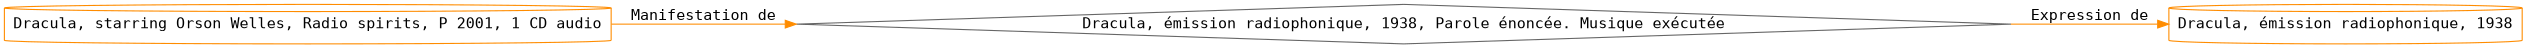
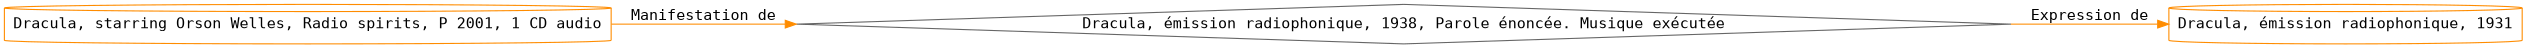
  digraph {
    rankdir=LR
    fontname="DejaVu Sans Mono"
    node [color=darkorange shape=cylinder fontname="DejaVu Sans Mono"]
    edge [color=darkorange fontname="DejaVu Sans Mono"]
-   n1 [label="Dracula, émission radiophonique, 1938"]
+   n1 [label="Dracula, émission radiophonique, 1931"]
    n2 [label="Dracula, émission radiophonique, 1938, Parole énoncée. Musique exécutée" color=gray40 shape=diamond]
    n3 [label="Dracula, starring Orson Welles, Radio spirits, P 2001, 1 CD audio"]
    n2 -> n1 [label="Expression de"]
    n3 -> n2 [label="Manifestation de"]
  }
